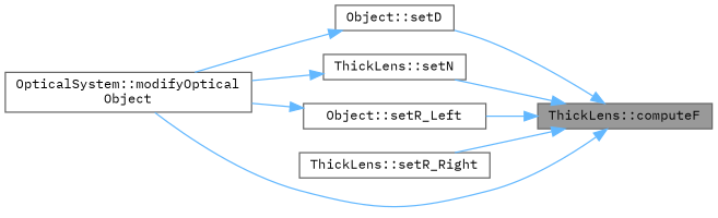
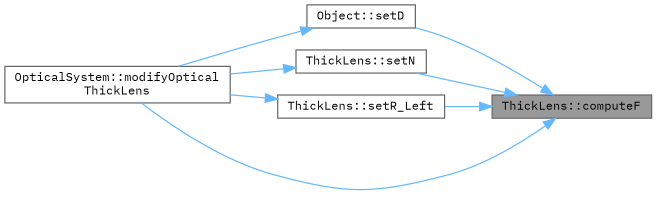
  digraph {
    fontname="IBM Plex Mono"
    rankdir=RL
    node [color=grey40 fillcolor=white fontname="IBM Plex Mono" fontsize=10 shape=box style=filled]
    edge [color=steelblue1 dir=back fontname="IBM Plex Mono" fontsize=10 labelfontname=Helvetica labelfontsize=10 style=solid]
    n1 [color=gray40 fillcolor=grey60 fontcolor=black height=0.2 label="ThickLens::computeF" width=0.4]
    n2 [height=0.2 label="Object::setD" width=0.4]
    n3 [height=0.2 label="ThickLens::setN" width=0.4]
-   n4 [height=0.2 label="Object::setR_Left" width=0.4]
-   n5 [height=0.2 label="ThickLens::setR_Right" width=0.4]
-   n6 [height=0.2 label="OpticalSystem::modifyOptical\lObject" width=0.4]
+   n4 [height=0.2 label="ThickLens::setR_Left" width=0.4]
+   n6 [height=0.2 label="OpticalSystem::modifyOptical\lThickLens" width=0.4]
    n1 -> n2
    n1 -> n3
    n1 -> n4
-   n1 -> n5
    n1 -> n6
    n2 -> n6
    n3 -> n6
    n4 -> n6
  }
